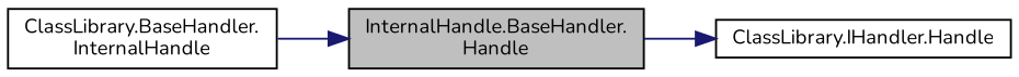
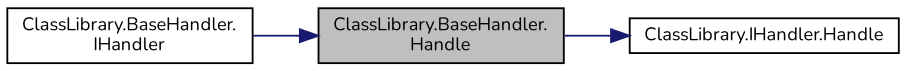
  digraph {
    fontname=Nunito
    rankdir=LR
    node [color=black fillcolor=white fontname=Nunito fontsize=10 shape=record style=filled]
    edge [color=midnightblue fontname=Nunito fontsize=10 labelfontname=Helvetica labelfontsize=10 style=solid]
-   n1 [fillcolor=grey75 fontcolor=black height=0.2 label="InternalHandle.BaseHandler.\lHandle" width=0.4]
+   n1 [fillcolor=grey75 fontcolor=black height=0.2 label="ClassLibrary.BaseHandler.\lHandle" width=0.4]
    n2 [height=0.2 label="ClassLibrary.IHandler.Handle" width=0.4]
-   n3 [height=0.2 label="ClassLibrary.BaseHandler.\lInternalHandle" width=0.4]
+   n3 [height=0.2 label="ClassLibrary.BaseHandler.\lIHandler" width=0.4]
    n1 -> n2
    n3 -> n1
  }
